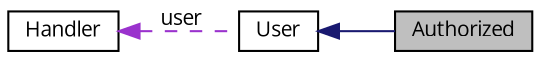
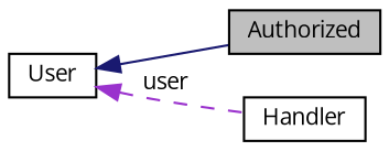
  digraph {
    fontname="Open Sans"
    rankdir=LR
    node [color=black fillcolor=white fontname="Open Sans" fontsize=10 shape=record style=filled]
    edge [dir=back fontname="Open Sans" fontsize=10 labelfontname=Helvetica labelfontsize=10]
    n1 [fillcolor=grey75 fontcolor=black height=0.2 label=Authorized width=0.4]
    n2 [height=0.2 label=Handler width=0.4]
    n3 [height=0.2 label=User width=0.4]
    n3 -> n1 [color=midnightblue style=solid]
-   n2 -> n3 [color=darkorchid3 label=" user" style=dashed]
+   n3 -> n2 [color=darkorchid3 label=" user" style=dashed]
  }
